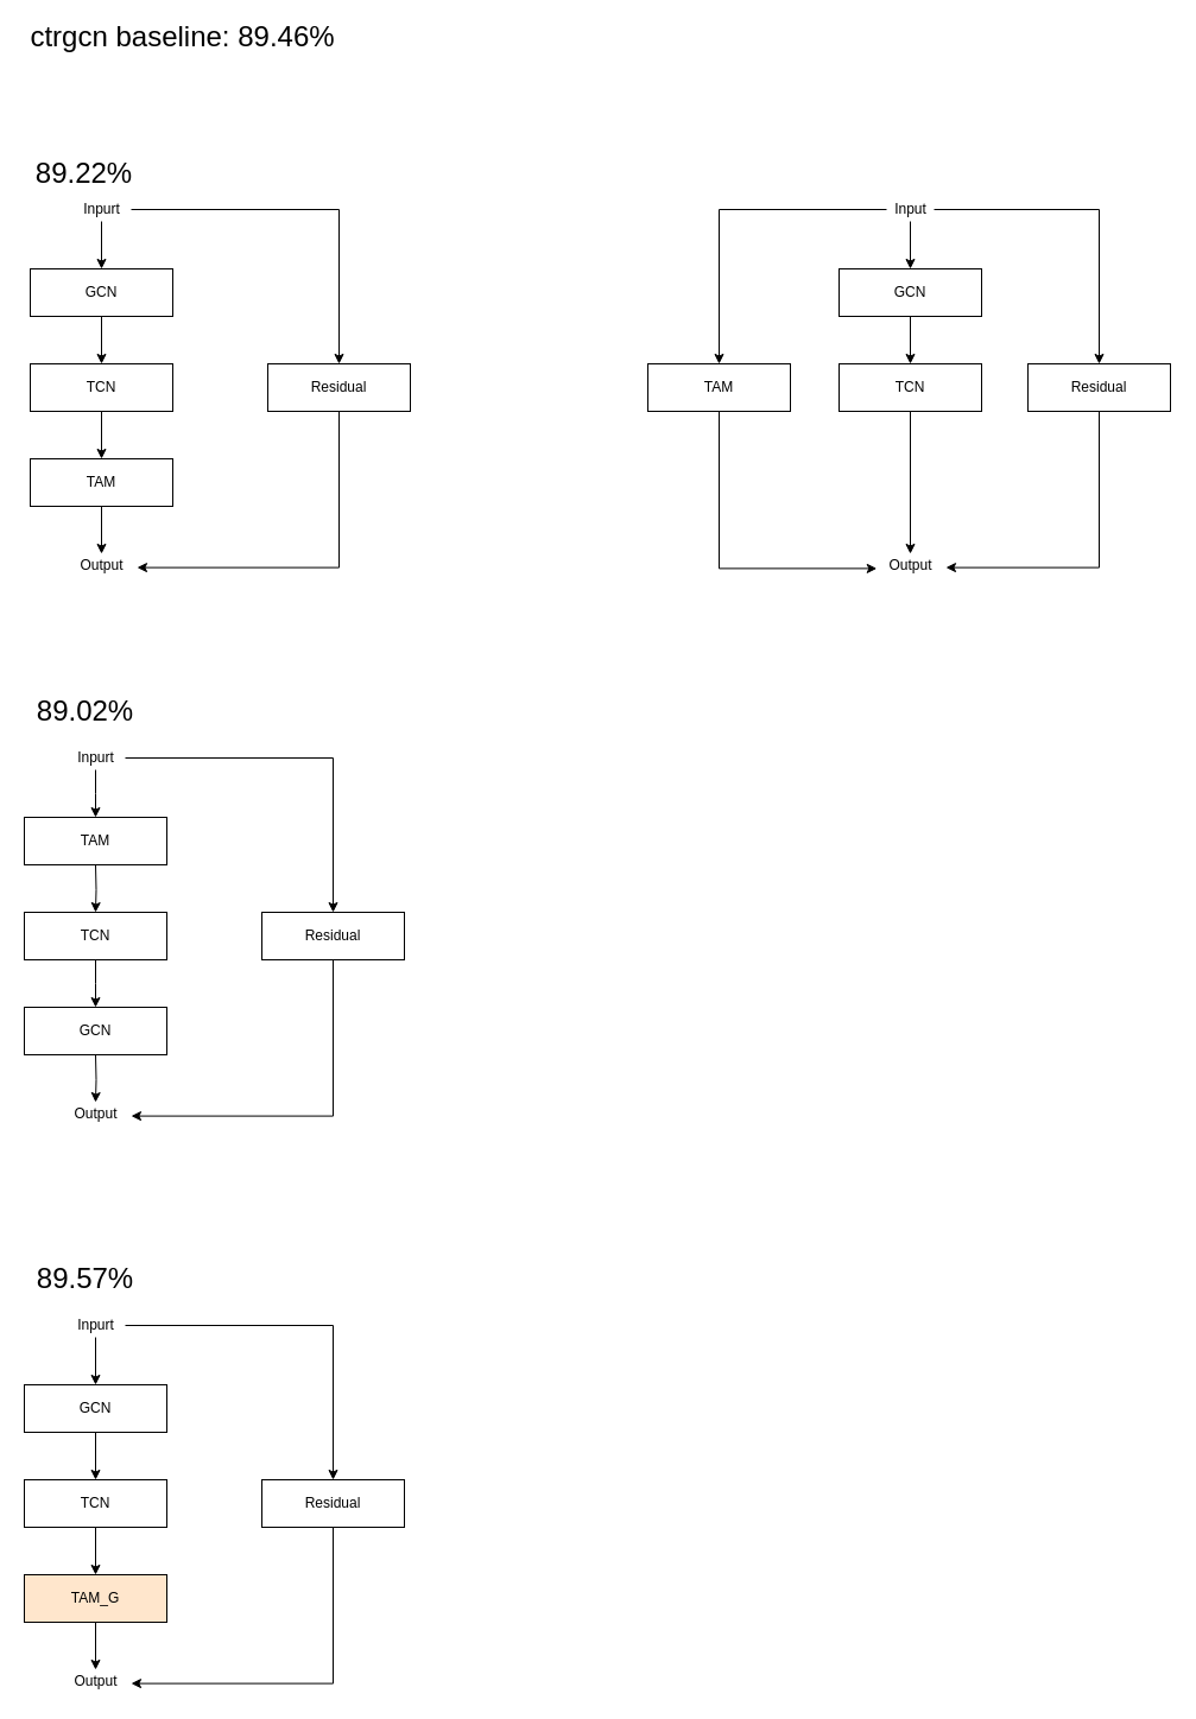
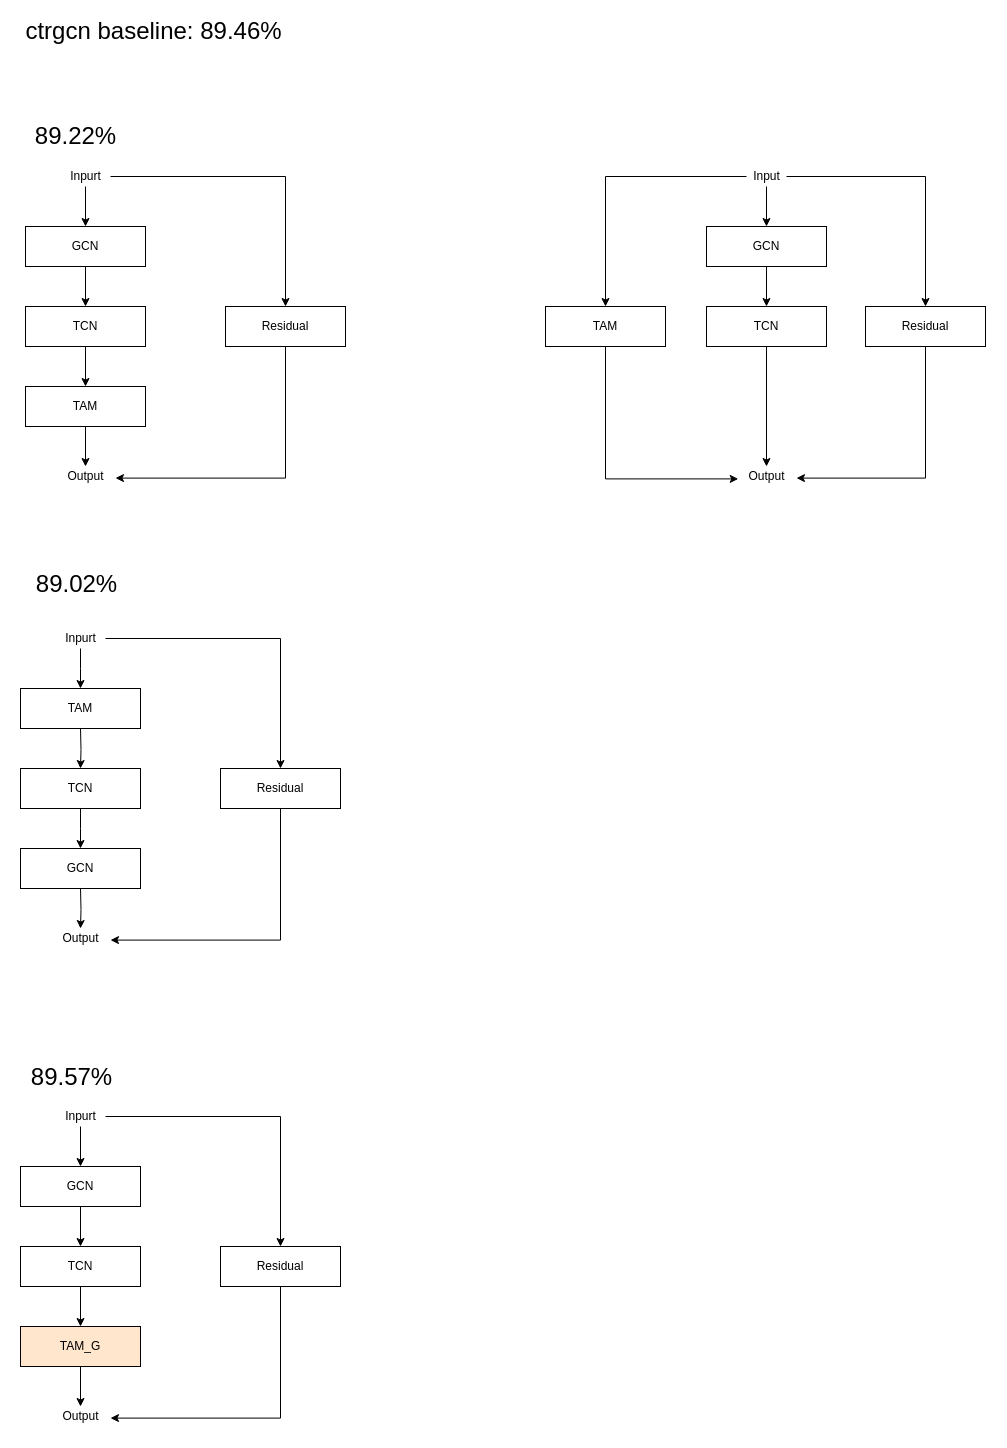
  <mxCell id="0" />
  <mxCell id="1" parent="0" />
  <mxCell id="2" style="edgeStyle=orthogonalEdgeStyle;rounded=0;orthogonalLoop=1;jettySize=auto;html=1;entryX=0.5;entryY=0;entryDx=0;entryDy=0;" edge="1" parent="1" source="3" target="5"><mxGeometry relative="1" as="geometry" /></mxCell>
  <mxCell id="3" value="GCN" style="rounded=0;whiteSpace=wrap;html=1;" vertex="1" parent="1"><mxGeometry x="25" y="226" width="120" height="40" as="geometry" /></mxCell>
  <mxCell id="4" style="edgeStyle=orthogonalEdgeStyle;rounded=0;orthogonalLoop=1;jettySize=auto;html=1;entryX=0.5;entryY=0;entryDx=0;entryDy=0;" edge="1" parent="1" source="5" target="9"><mxGeometry relative="1" as="geometry" /></mxCell>
  <mxCell id="5" value="TCN" style="rounded=0;whiteSpace=wrap;html=1;" vertex="1" parent="1"><mxGeometry x="25" y="306" width="120" height="40" as="geometry" /></mxCell>
  <mxCell id="6" style="edgeStyle=orthogonalEdgeStyle;rounded=0;orthogonalLoop=1;jettySize=auto;html=1;entryX=1.1;entryY=0.58;entryDx=0;entryDy=0;entryPerimeter=0;" edge="1" parent="1" source="7" target="13"><mxGeometry relative="1" as="geometry"><Array as="points"><mxPoint x="285" y="478" /></Array></mxGeometry></mxCell>
  <mxCell id="7" value="Residual" style="rounded=0;whiteSpace=wrap;html=1;" vertex="1" parent="1"><mxGeometry x="225" y="306" width="120" height="40" as="geometry" /></mxCell>
  <mxCell id="8" style="edgeStyle=orthogonalEdgeStyle;rounded=0;orthogonalLoop=1;jettySize=auto;html=1;" edge="1" parent="1" source="9" target="13"><mxGeometry relative="1" as="geometry" /></mxCell>
  <mxCell id="9" value="TAM" style="rounded=0;whiteSpace=wrap;html=1;" vertex="1" parent="1"><mxGeometry x="25" y="386" width="120" height="40" as="geometry" /></mxCell>
  <mxCell id="10" style="edgeStyle=orthogonalEdgeStyle;rounded=0;orthogonalLoop=1;jettySize=auto;html=1;entryX=0.5;entryY=0;entryDx=0;entryDy=0;" edge="1" parent="1" source="12" target="7"><mxGeometry relative="1" as="geometry" /></mxCell>
  <mxCell id="11" style="edgeStyle=orthogonalEdgeStyle;rounded=0;orthogonalLoop=1;jettySize=auto;html=1;entryX=0.5;entryY=0;entryDx=0;entryDy=0;" edge="1" parent="1" source="12" target="3"><mxGeometry relative="1" as="geometry" /></mxCell>
  <mxCell id="12" value="Inpurt" style="text;html=1;align=center;verticalAlign=middle;resizable=0;points=[];autosize=1;" vertex="1" parent="1"><mxGeometry x="60" y="166" width="50" height="20" as="geometry" /></mxCell>
  <mxCell id="13" value="Output" style="text;html=1;align=center;verticalAlign=middle;resizable=0;points=[];autosize=1;" vertex="1" parent="1"><mxGeometry x="60" y="466" width="50" height="20" as="geometry" /></mxCell>
  <mxCell id="14" style="edgeStyle=orthogonalEdgeStyle;rounded=0;orthogonalLoop=1;jettySize=auto;html=1;entryX=0.5;entryY=0;entryDx=0;entryDy=0;" edge="1" parent="1" source="15" target="17"><mxGeometry relative="1" as="geometry" /></mxCell>
  <mxCell id="15" value="GCN" style="rounded=0;whiteSpace=wrap;html=1;" vertex="1" parent="1"><mxGeometry x="706" y="226" width="120" height="40" as="geometry" /></mxCell>
  <mxCell id="16" style="edgeStyle=orthogonalEdgeStyle;rounded=0;orthogonalLoop=1;jettySize=auto;html=1;" edge="1" parent="1" source="17" target="26"><mxGeometry relative="1" as="geometry" /></mxCell>
  <mxCell id="17" value="TCN" style="rounded=0;whiteSpace=wrap;html=1;" vertex="1" parent="1"><mxGeometry x="706" y="306" width="120" height="40" as="geometry" /></mxCell>
  <mxCell id="18" style="edgeStyle=orthogonalEdgeStyle;rounded=0;orthogonalLoop=1;jettySize=auto;html=1;entryX=1.1;entryY=0.58;entryDx=0;entryDy=0;entryPerimeter=0;" edge="1" parent="1" source="19" target="26"><mxGeometry relative="1" as="geometry"><Array as="points"><mxPoint x="925" y="478" /></Array></mxGeometry></mxCell>
  <mxCell id="19" value="Residual" style="rounded=0;whiteSpace=wrap;html=1;" vertex="1" parent="1"><mxGeometry x="865" y="306" width="120" height="40" as="geometry" /></mxCell>
  <mxCell id="20" style="edgeStyle=orthogonalEdgeStyle;rounded=0;orthogonalLoop=1;jettySize=auto;html=1;entryX=-0.065;entryY=0.62;entryDx=0;entryDy=0;entryPerimeter=0;" edge="1" parent="1" source="21" target="26"><mxGeometry relative="1" as="geometry"><Array as="points"><mxPoint x="605" y="478" /></Array></mxGeometry></mxCell>
  <mxCell id="21" value="TAM" style="rounded=0;whiteSpace=wrap;html=1;" vertex="1" parent="1"><mxGeometry x="545" y="306" width="120" height="40" as="geometry" /></mxCell>
  <mxCell id="22" style="edgeStyle=orthogonalEdgeStyle;rounded=0;orthogonalLoop=1;jettySize=auto;html=1;entryX=0.5;entryY=0;entryDx=0;entryDy=0;" edge="1" parent="1" source="25" target="19"><mxGeometry relative="1" as="geometry" /></mxCell>
  <mxCell id="23" style="edgeStyle=orthogonalEdgeStyle;rounded=0;orthogonalLoop=1;jettySize=auto;html=1;entryX=0.5;entryY=0;entryDx=0;entryDy=0;" edge="1" parent="1" source="25" target="15"><mxGeometry relative="1" as="geometry" /></mxCell>
  <mxCell id="24" style="edgeStyle=orthogonalEdgeStyle;rounded=0;orthogonalLoop=1;jettySize=auto;html=1;" edge="1" parent="1" source="25" target="21"><mxGeometry relative="1" as="geometry" /></mxCell>
  <mxCell id="25" value="Input" style="text;html=1;align=center;verticalAlign=middle;resizable=0;points=[];autosize=1;" vertex="1" parent="1"><mxGeometry x="746" y="166" width="40" height="20" as="geometry" /></mxCell>
  <mxCell id="26" value="Output" style="text;html=1;align=center;verticalAlign=middle;resizable=0;points=[];autosize=1;" vertex="1" parent="1"><mxGeometry x="741" y="466" width="50" height="20" as="geometry" /></mxCell>
- <mxCell id="27" value="&lt;font style=&quot;font-size: 24px&quot;&gt;89.22%&lt;/font&gt;" style="text;html=1;align=center;verticalAlign=middle;resizable=0;points=[];autosize=1;" vertex="1" parent="1"><mxGeometry x="20" y="136" width="100" height="20" as="geometry" /></mxCell>
+ <mxCell id="27" value="&lt;font style=&quot;font-size: 24px&quot;&gt;89.22%&lt;/font&gt;" style="text;html=1;align=center;verticalAlign=middle;resizable=0;points=[];autosize=1;" vertex="1" parent="1"><mxGeometry x="25" y="126" width="100" height="20" as="geometry" /></mxCell>
  <mxCell id="28" value="&lt;font style=&quot;font-size: 24px&quot;&gt;ctrgcn baseline: 89.46%&lt;/font&gt;" style="text;html=1;align=center;verticalAlign=middle;resizable=0;points=[];autosize=1;" vertex="1" parent="1"><mxGeometry x="20" y="20" width="266" height="22" as="geometry" /></mxCell>
  <mxCell id="29" style="edgeStyle=orthogonalEdgeStyle;rounded=0;orthogonalLoop=1;jettySize=auto;html=1;entryX=0.5;entryY=0;entryDx=0;entryDy=0;" edge="1" parent="1" target="31"><mxGeometry relative="1" as="geometry"><mxPoint x="80" y="728" as="sourcePoint" /></mxGeometry></mxCell>
  <mxCell id="30" style="edgeStyle=orthogonalEdgeStyle;rounded=0;orthogonalLoop=1;jettySize=auto;html=1;entryX=0.5;entryY=0;entryDx=0;entryDy=0;" edge="1" parent="1" source="31"><mxGeometry relative="1" as="geometry"><mxPoint x="80" y="848" as="targetPoint" /></mxGeometry></mxCell>
  <mxCell id="31" value="TCN" style="rounded=0;whiteSpace=wrap;html=1;" vertex="1" parent="1"><mxGeometry x="20" y="768" width="120" height="40" as="geometry" /></mxCell>
  <mxCell id="32" style="edgeStyle=orthogonalEdgeStyle;rounded=0;orthogonalLoop=1;jettySize=auto;html=1;entryX=1.1;entryY=0.58;entryDx=0;entryDy=0;entryPerimeter=0;" edge="1" parent="1" source="33" target="38"><mxGeometry relative="1" as="geometry"><Array as="points"><mxPoint x="280" y="940" /></Array></mxGeometry></mxCell>
  <mxCell id="33" value="Residual" style="rounded=0;whiteSpace=wrap;html=1;" vertex="1" parent="1"><mxGeometry x="220" y="768" width="120" height="40" as="geometry" /></mxCell>
  <mxCell id="34" style="edgeStyle=orthogonalEdgeStyle;rounded=0;orthogonalLoop=1;jettySize=auto;html=1;" edge="1" parent="1" target="38"><mxGeometry relative="1" as="geometry"><mxPoint x="80" y="888" as="sourcePoint" /></mxGeometry></mxCell>
  <mxCell id="35" style="edgeStyle=orthogonalEdgeStyle;rounded=0;orthogonalLoop=1;jettySize=auto;html=1;entryX=0.5;entryY=0;entryDx=0;entryDy=0;" edge="1" parent="1" source="37" target="33"><mxGeometry relative="1" as="geometry" /></mxCell>
  <mxCell id="36" style="edgeStyle=orthogonalEdgeStyle;rounded=0;orthogonalLoop=1;jettySize=auto;html=1;entryX=0.5;entryY=0;entryDx=0;entryDy=0;" edge="1" parent="1" source="37"><mxGeometry relative="1" as="geometry"><mxPoint x="80" y="688" as="targetPoint" /></mxGeometry></mxCell>
  <mxCell id="37" value="Inpurt" style="text;html=1;align=center;verticalAlign=middle;resizable=0;points=[];autosize=1;" vertex="1" parent="1"><mxGeometry x="55" y="628" width="50" height="20" as="geometry" /></mxCell>
  <mxCell id="38" value="Output" style="text;html=1;align=center;verticalAlign=middle;resizable=0;points=[];autosize=1;" vertex="1" parent="1"><mxGeometry x="55" y="928" width="50" height="20" as="geometry" /></mxCell>
- <mxCell id="39" value="&lt;font style=&quot;font-size: 24px&quot;&gt;89.02%&lt;/font&gt;" style="text;html=1;align=center;verticalAlign=middle;resizable=0;points=[];autosize=1;" vertex="1" parent="1"><mxGeometry x="25" y="587" width="91" height="23" as="geometry" /></mxCell>
+ <mxCell id="39" value="&lt;font style=&quot;font-size: 24px&quot;&gt;89.02%&lt;/font&gt;" style="text;html=1;align=center;verticalAlign=middle;resizable=0;points=[];autosize=1;" vertex="1" parent="1"><mxGeometry x="30" y="572" width="91" height="23" as="geometry" /></mxCell>
  <mxCell id="40" value="TAM" style="rounded=0;whiteSpace=wrap;html=1;" vertex="1" parent="1"><mxGeometry x="20" y="688" width="120" height="40" as="geometry" /></mxCell>
  <mxCell id="41" value="GCN" style="rounded=0;whiteSpace=wrap;html=1;" vertex="1" parent="1"><mxGeometry x="20" y="848" width="120" height="40" as="geometry" /></mxCell>
  <mxCell id="42" style="edgeStyle=orthogonalEdgeStyle;rounded=0;orthogonalLoop=1;jettySize=auto;html=1;entryX=0.5;entryY=0;entryDx=0;entryDy=0;" edge="1" parent="1" source="43" target="45"><mxGeometry relative="1" as="geometry" /></mxCell>
  <mxCell id="43" value="GCN" style="rounded=0;whiteSpace=wrap;html=1;" vertex="1" parent="1"><mxGeometry x="20" y="1166" width="120" height="40" as="geometry" /></mxCell>
  <mxCell id="44" style="edgeStyle=orthogonalEdgeStyle;rounded=0;orthogonalLoop=1;jettySize=auto;html=1;entryX=0.5;entryY=0;entryDx=0;entryDy=0;" edge="1" parent="1" source="45" target="49"><mxGeometry relative="1" as="geometry" /></mxCell>
  <mxCell id="45" value="TCN" style="rounded=0;whiteSpace=wrap;html=1;" vertex="1" parent="1"><mxGeometry x="20" y="1246" width="120" height="40" as="geometry" /></mxCell>
  <mxCell id="46" style="edgeStyle=orthogonalEdgeStyle;rounded=0;orthogonalLoop=1;jettySize=auto;html=1;entryX=1.1;entryY=0.58;entryDx=0;entryDy=0;entryPerimeter=0;" edge="1" parent="1" source="47" target="53"><mxGeometry relative="1" as="geometry"><Array as="points"><mxPoint x="280" y="1418" /></Array></mxGeometry></mxCell>
  <mxCell id="47" value="Residual" style="rounded=0;whiteSpace=wrap;html=1;" vertex="1" parent="1"><mxGeometry x="220" y="1246" width="120" height="40" as="geometry" /></mxCell>
  <mxCell id="48" style="edgeStyle=orthogonalEdgeStyle;rounded=0;orthogonalLoop=1;jettySize=auto;html=1;" edge="1" parent="1" source="49" target="53"><mxGeometry relative="1" as="geometry" /></mxCell>
  <mxCell id="49" value="TAM_G" style="rounded=0;whiteSpace=wrap;html=1;fillColor=#ffe6cc;" vertex="1" parent="1"><mxGeometry x="20" y="1326" width="120" height="40" as="geometry" /></mxCell>
  <mxCell id="50" style="edgeStyle=orthogonalEdgeStyle;rounded=0;orthogonalLoop=1;jettySize=auto;html=1;entryX=0.5;entryY=0;entryDx=0;entryDy=0;" edge="1" parent="1" source="52" target="47"><mxGeometry relative="1" as="geometry" /></mxCell>
  <mxCell id="51" style="edgeStyle=orthogonalEdgeStyle;rounded=0;orthogonalLoop=1;jettySize=auto;html=1;entryX=0.5;entryY=0;entryDx=0;entryDy=0;" edge="1" parent="1" source="52" target="43"><mxGeometry relative="1" as="geometry" /></mxCell>
  <mxCell id="52" value="Inpurt" style="text;html=1;align=center;verticalAlign=middle;resizable=0;points=[];autosize=1;" vertex="1" parent="1"><mxGeometry x="55" y="1106" width="50" height="20" as="geometry" /></mxCell>
  <mxCell id="53" value="Output" style="text;html=1;align=center;verticalAlign=middle;resizable=0;points=[];autosize=1;" vertex="1" parent="1"><mxGeometry x="55" y="1406" width="50" height="20" as="geometry" /></mxCell>
  <mxCell id="54" value="&lt;font style=&quot;font-size: 24px&quot;&gt;89.57%&lt;/font&gt;" style="text;html=1;align=center;verticalAlign=middle;resizable=0;points=[];autosize=1;" vertex="1" parent="1"><mxGeometry x="25" y="1065" width="91" height="23" as="geometry" /></mxCell>
